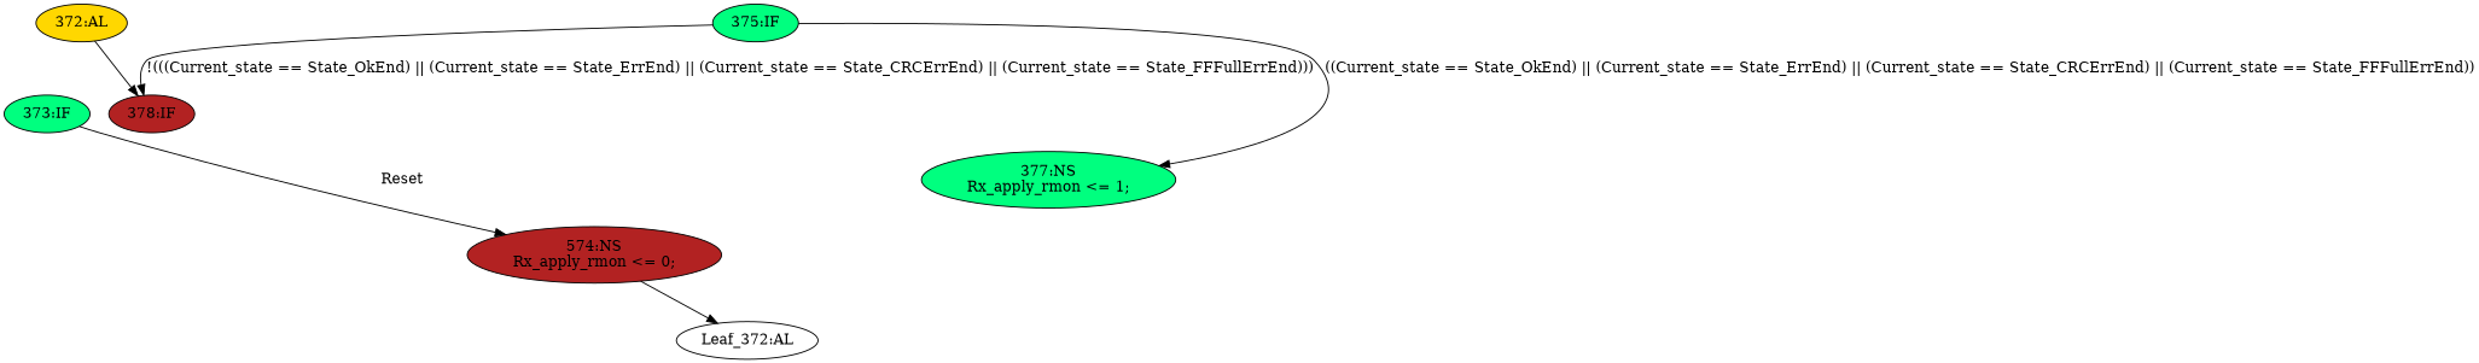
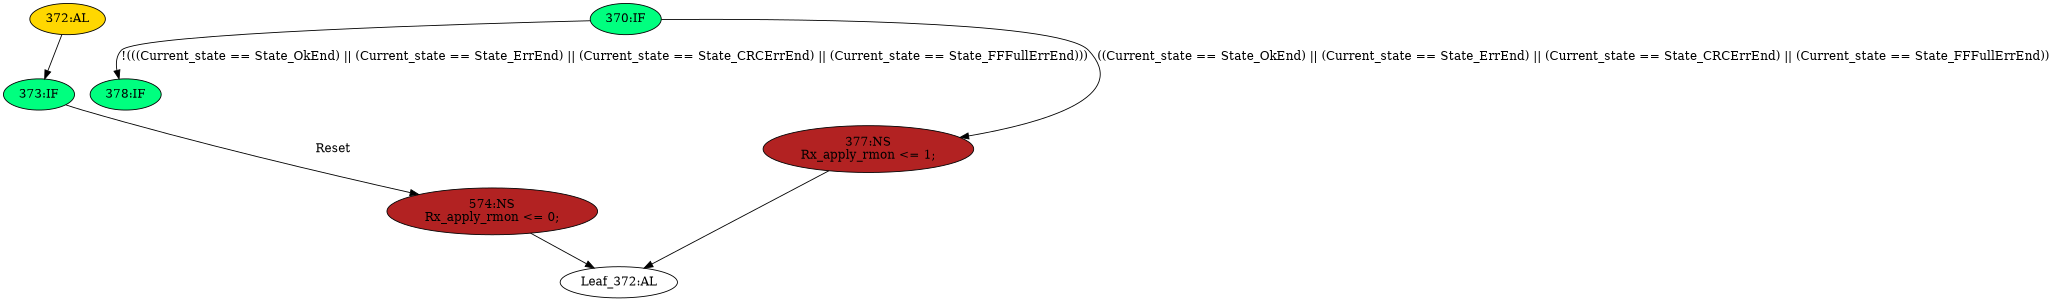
  strict digraph {
    node [fillcolor=springgreen statements="[]" style=filled typ=IfStatement]
    edge [cond="[]" lineno=None]
    n1 [def_var="['Rx_apply_rmon']" label="Leaf_372:AL" fillcolor="" statements="" style="" typ=""]
-   n2 [ast="<pyverilog.vparser.ast.IfStatement object at 0x7fbb4740fc50>" fillcolor=firebrick label="378:IF"]
+   n2 [ast="<pyverilog.vparser.ast.IfStatement object at 0x7fbb4740fc50>" label="378:IF"]
    n3 [ast="<pyverilog.vparser.ast.IfStatement object at 0x7fbb47416150>" label="373:IF"]
    n4 [ast="<pyverilog.vparser.ast.NonblockingSubstitution object at 0x7fbb47416650>" fillcolor=firebrick label="574:NS\nRx_apply_rmon <= 0;" statements="[<pyverilog.vparser.ast.NonblockingSubstitution object at 0x7fbb47416650>]" typ=NonblockingSubstitution]
-   n5 [ast="<pyverilog.vparser.ast.IfStatement object at 0x7fbb47416190>" label="375:IF"]
-   n6 [ast="<pyverilog.vparser.ast.NonblockingSubstitution object at 0x7fbb4740fd10>" label="377:NS\nRx_apply_rmon <= 1;" statements="[<pyverilog.vparser.ast.NonblockingSubstitution object at 0x7fbb4740fd10>]" typ=NonblockingSubstitution]
+   n5 [ast="<pyverilog.vparser.ast.IfStatement object at 0x7fbb47416190>" label="370:IF"]
+   n6 [ast="<pyverilog.vparser.ast.NonblockingSubstitution object at 0x7fbb4740fd10>" fillcolor=firebrick label="377:NS\nRx_apply_rmon <= 1;" statements="[<pyverilog.vparser.ast.NonblockingSubstitution object at 0x7fbb4740fd10>]" typ=NonblockingSubstitution]
    n7 [ast="<pyverilog.vparser.ast.Always object at 0x7fbb4740ff90>" clk_sens=True fillcolor=gold label="372:AL" sens="['Clk', 'Reset']" typ=Always use_var="['Reset', 'Rx_apply_rmon_tmp_pl1', 'State_OkEnd', 'Current_state', 'State_ErrEnd', 'State_CRCErrEnd', 'State_FFFullErrEnd']"]
    n3 -> n4 [cond="['Reset']" label=Reset lineno=373]
    n4 -> n1
    n5 -> n2 [cond="['Current_state', 'State_OkEnd', 'Current_state', 'State_ErrEnd', 'Current_state', 'State_CRCErrEnd', 'Current_state', 'State_FFFullErrEnd']" label="!(((Current_state == State_OkEnd) || (Current_state == State_ErrEnd) || (Current_state == State_CRCErrEnd) || (Current_state == State_FFFullErrEnd)))" lineno=375]
    n5 -> n6 [cond="['Current_state', 'State_OkEnd', 'Current_state', 'State_ErrEnd', 'Current_state', 'State_CRCErrEnd', 'Current_state', 'State_FFFullErrEnd']" label="((Current_state == State_OkEnd) || (Current_state == State_ErrEnd) || (Current_state == State_CRCErrEnd) || (Current_state == State_FFFullErrEnd))" lineno=375]
-   n7 -> n2
+   n6 -> n1
+   n7 -> n3
  }
